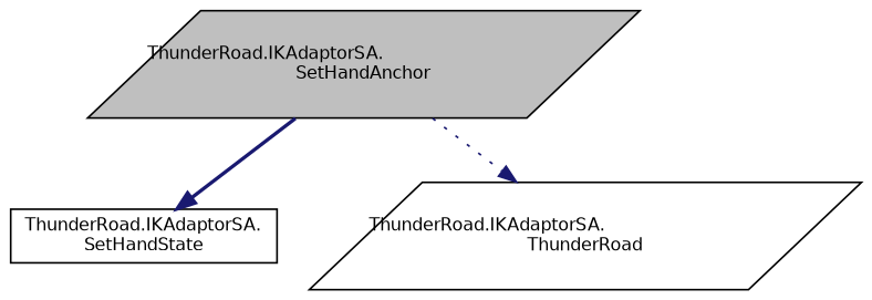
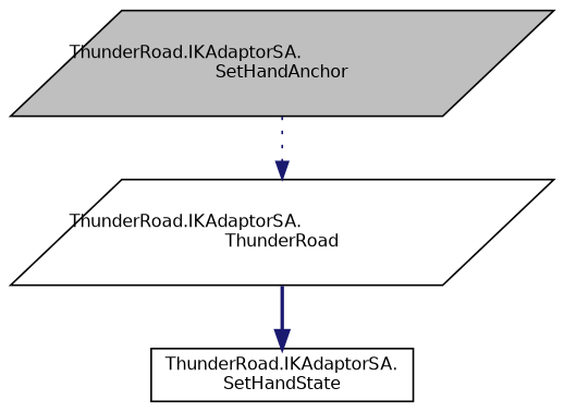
  digraph {
    rankdir=TB
    node [color=black fillcolor=white fontname=Helvetica fontsize=10 shape=parallelogram style=filled]
    edge [color=midnightblue fontname=Helvetica fontsize=10 labelfontname=Helvetica labelfontsize=10]
    n1 [fillcolor=grey75 fontcolor=black height=0.2 label="ThunderRoad.IKAdaptorSA.\lSetHandAnchor" width=0.4]
    n2 [height=0.2 label="ThunderRoad.IKAdaptorSA.\lSetHandState" shape=box width=0.4]
    n3 [height=0.2 label="ThunderRoad.IKAdaptorSA.\lThunderRoad" width=0.4]
-   n1 -> n2 [style=bold]
+   n3 -> n2 [style=bold]
    n1 -> n3 [style=dotted]
  }
